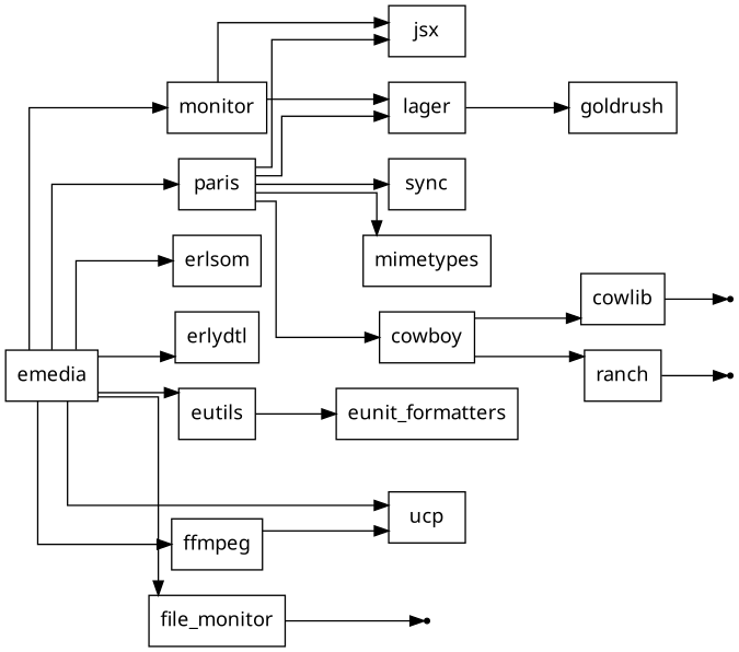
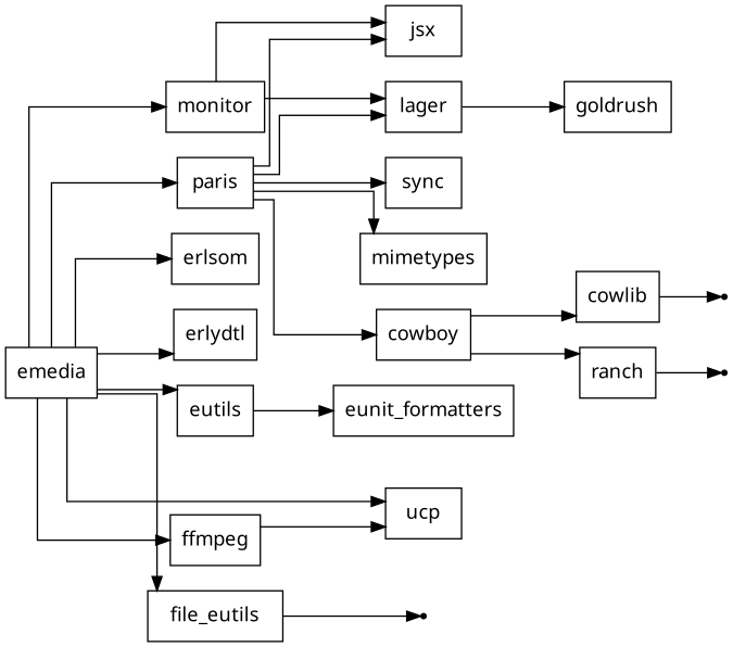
  digraph {
    fontname="Noto Sans"
    rankdir=LR
    remincross=true
    splines=ortho
    node [fontname="Noto Sans" shape=box]
    edge [fontname="Noto Sans"]
    cowboy
    cowlib
    ranch
    missing_deps_for_cowlib [shape=point]
    missing_deps_for_ranch [shape=point]
    n6 [label=monitor]
    jsx
    lager
    goldrush
    emedia
    erlsom
    erlydtl
    eutils
    ffmpeg
-   file_monitor
+   file_monitor [label=file_eutils]
    paris
    ucp
    eunit_formatters
    missing_deps_for_file_monitor [shape=point]
    mimetypes
    sync
    cowboy -> cowlib
    cowboy -> ranch
    cowlib -> missing_deps_for_cowlib
    ranch -> missing_deps_for_ranch
    n6 -> jsx
    n6 -> lager
    lager -> goldrush
    emedia -> n6
    emedia -> erlsom
    emedia -> erlydtl
    emedia -> eutils
    emedia -> ffmpeg
    emedia -> file_monitor
    emedia -> paris
    emedia -> ucp
    eutils -> eunit_formatters
    ffmpeg -> ucp
    file_monitor -> missing_deps_for_file_monitor
    paris -> cowboy
    paris -> jsx
    paris -> lager
    paris -> mimetypes
    paris -> sync
  }
